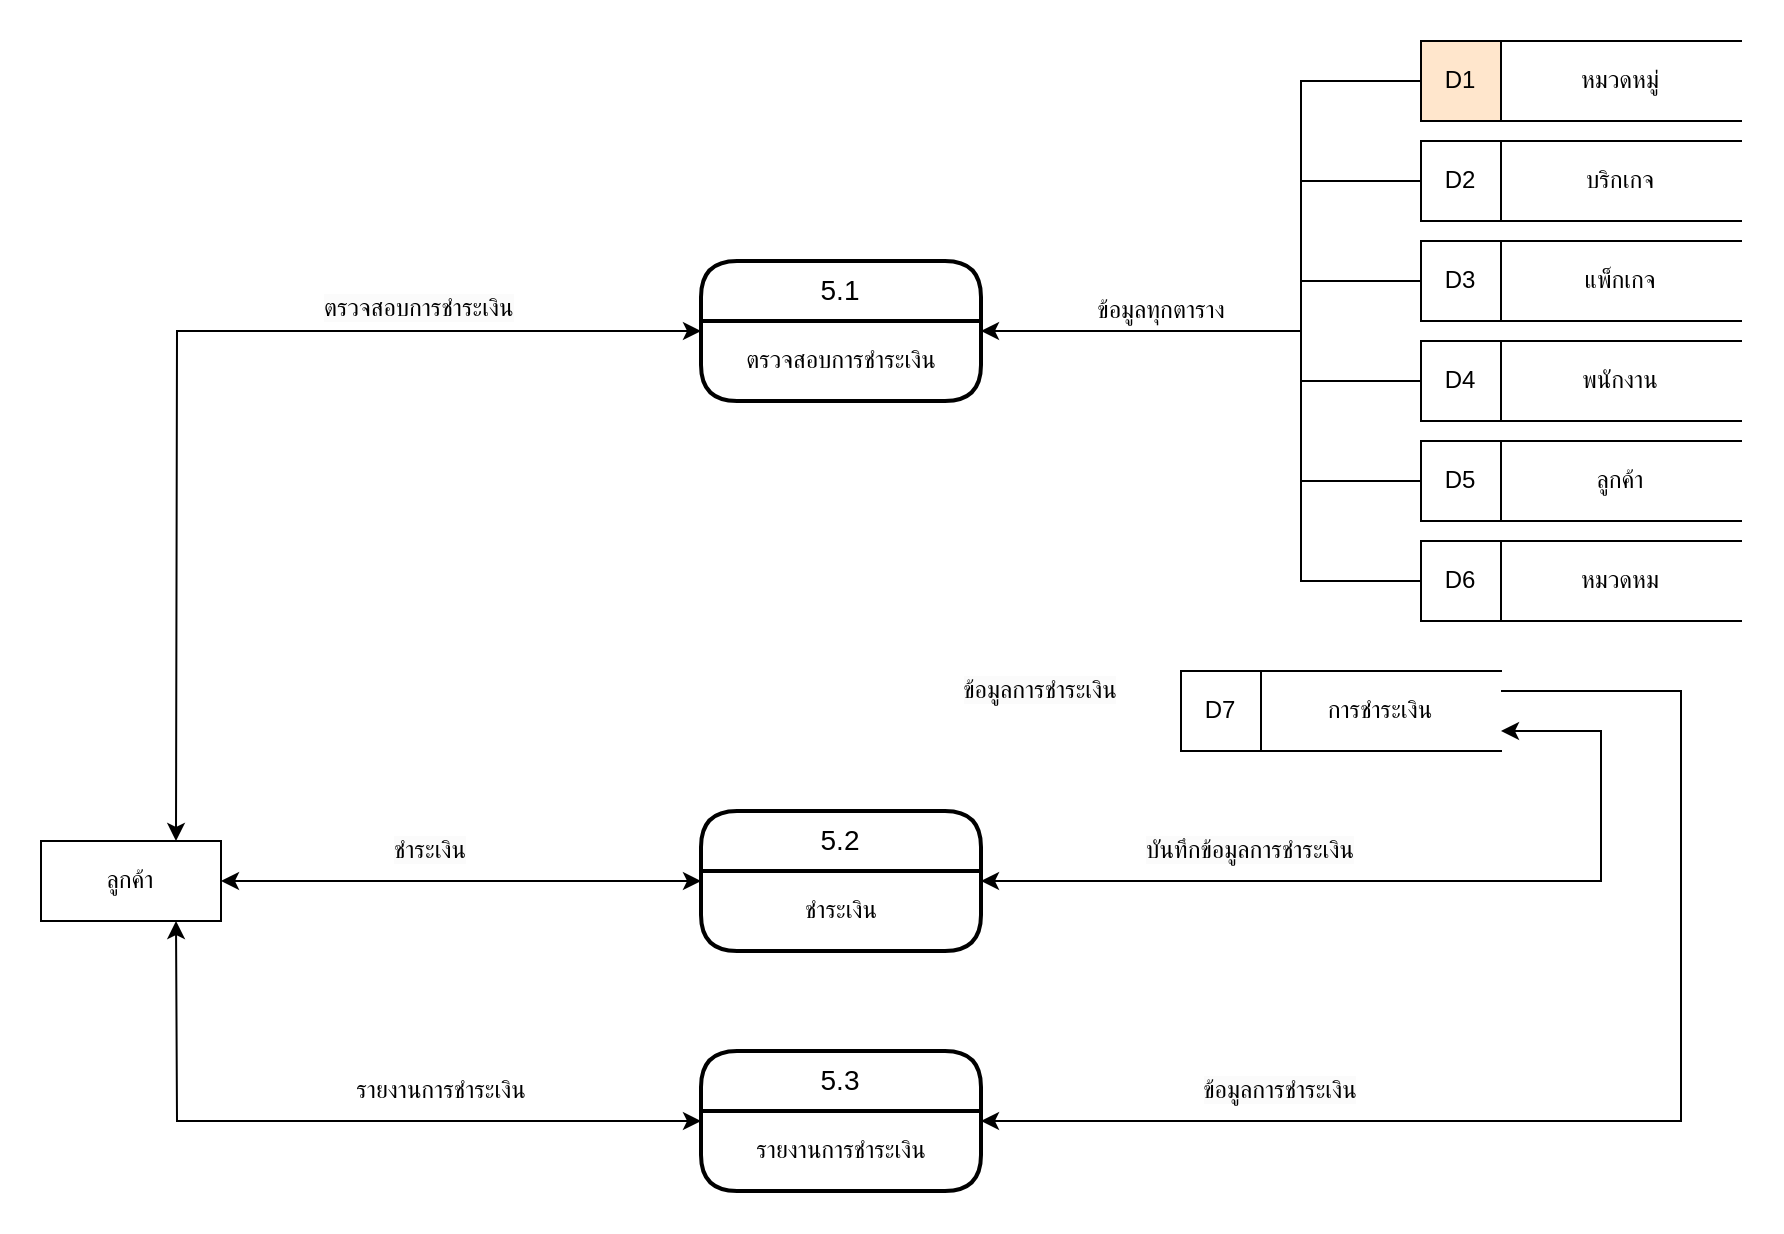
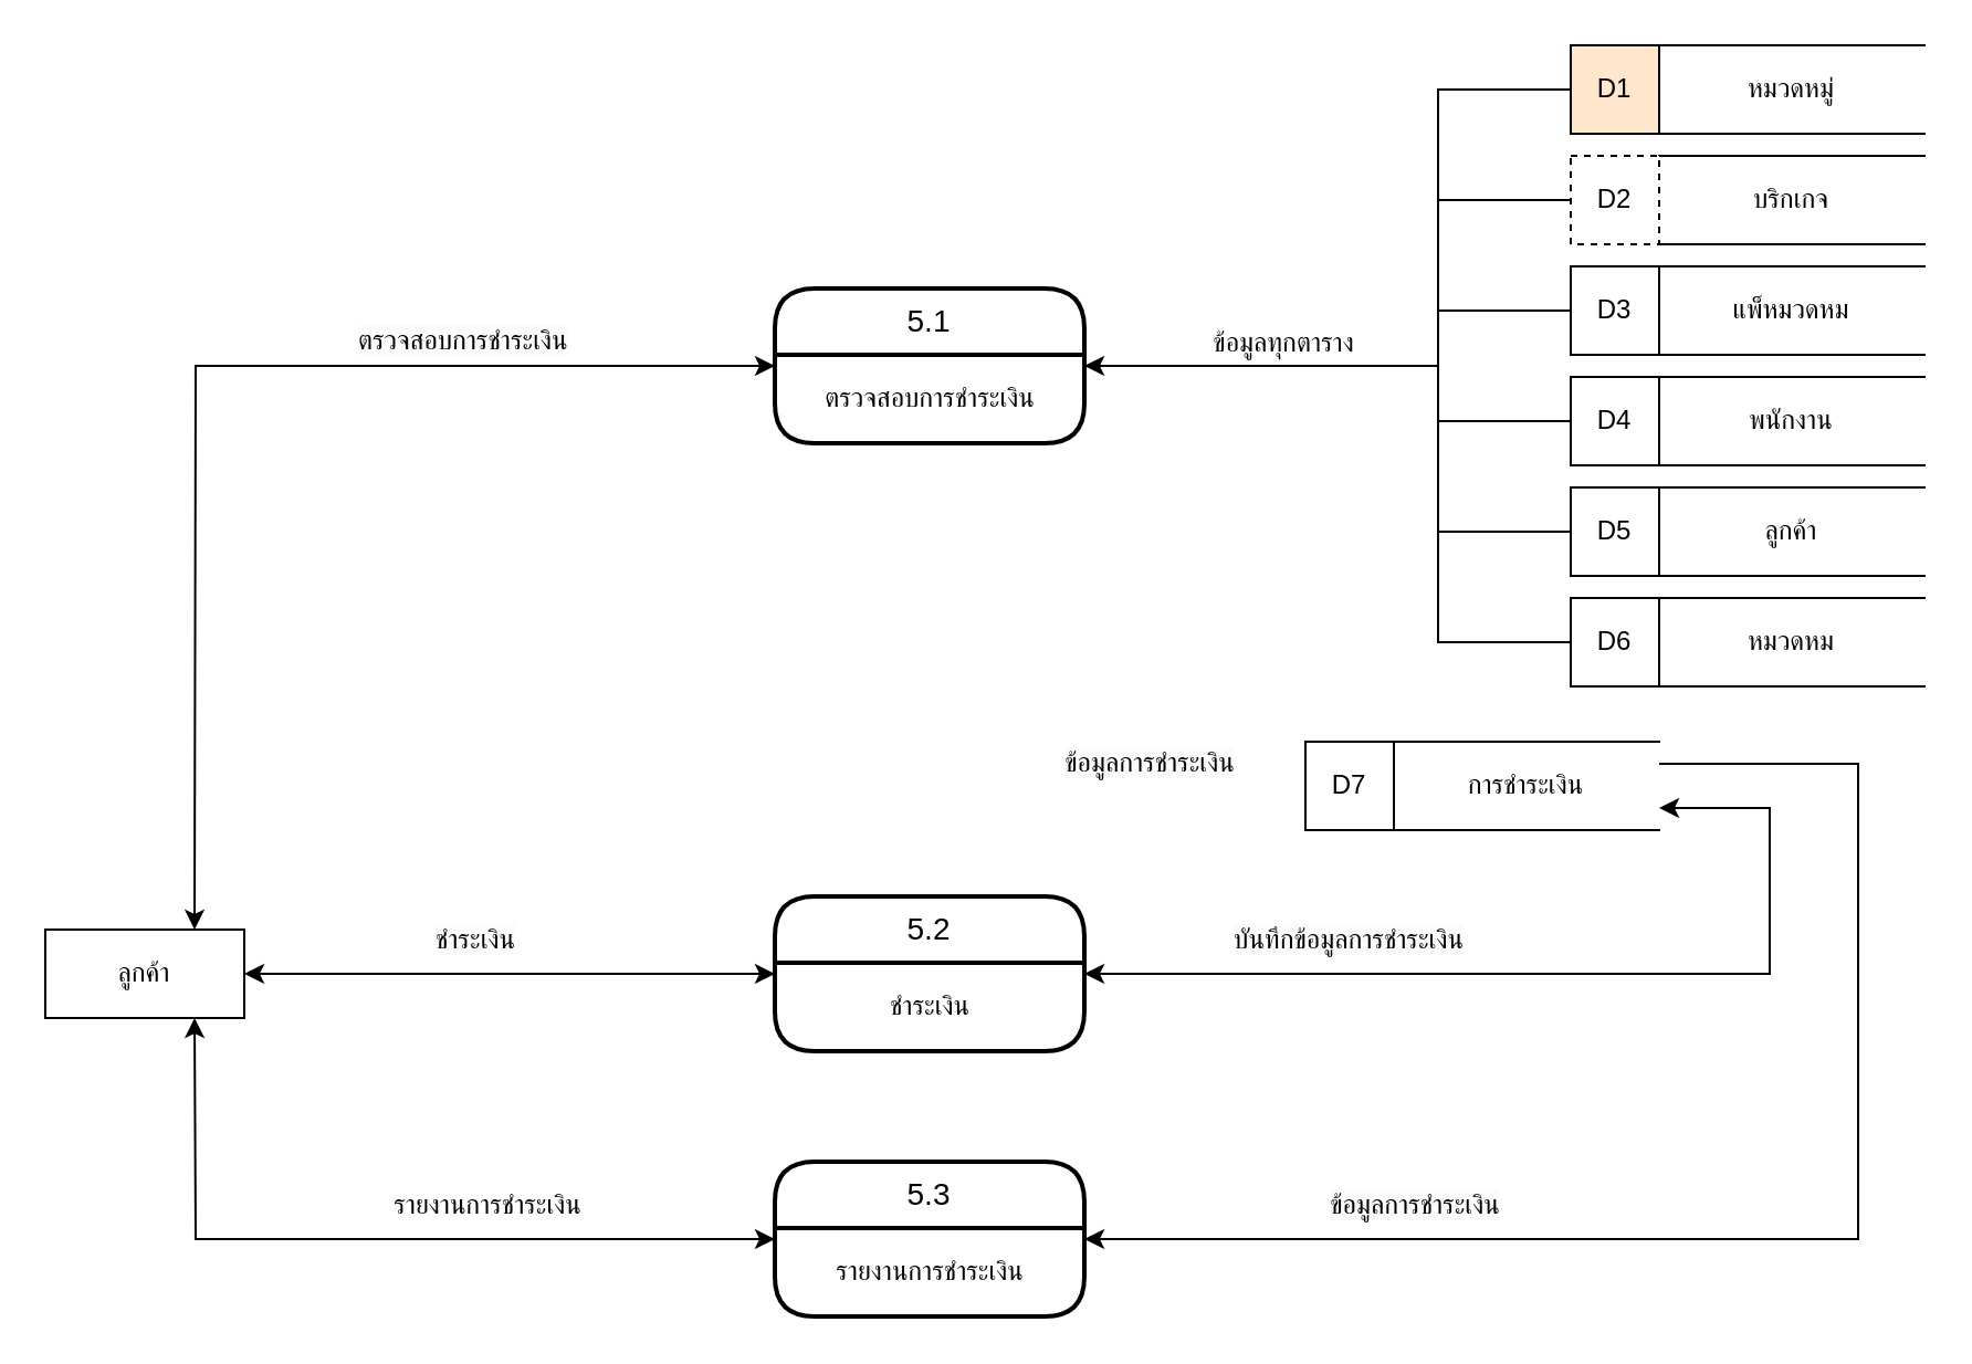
  <mxCell id="0" />
  <mxCell id="1" parent="0" />
  <mxCell id="2" value="ลูกค้า" style="rounded=0;whiteSpace=wrap;html=1;" vertex="1" parent="1"><mxGeometry x="20" y="420" width="90" height="40" as="geometry" /></mxCell>
  <mxCell id="3" value="5.1" style="swimlane;childLayout=stackLayout;horizontal=1;startSize=30;horizontalStack=0;rounded=1;fontSize=14;fontStyle=0;strokeWidth=2;resizeParent=0;resizeLast=1;shadow=0;dashed=0;align=center;arcSize=20;whiteSpace=wrap;html=1;swimlaneLine=1;glass=0;" vertex="1" parent="1"><mxGeometry x="350" y="130" width="140" height="70" as="geometry" /></mxCell>
  <mxCell id="4" value="ตรวจสอบการชำระเงิน" style="text;html=1;align=center;verticalAlign=middle;resizable=0;points=[];autosize=1;strokeColor=none;fillColor=none;" vertex="1" parent="3"><mxGeometry y="30" width="140" height="40" as="geometry" /></mxCell>
  <mxCell id="5" value="หมวดหมู่" style="shape=partialRectangle;whiteSpace=wrap;html=1;left=0;right=0;fillColor=none;" vertex="1" parent="1"><mxGeometry x="750" y="20" width="120" height="40" as="geometry" /></mxCell>
  <mxCell id="6" value="D1" style="rounded=0;whiteSpace=wrap;html=1;fillColor=#ffe6cc;" vertex="1" parent="1"><mxGeometry x="710" y="20" width="40" height="40" as="geometry" /></mxCell>
  <mxCell id="7" value="บริกเกจ" style="shape=partialRectangle;whiteSpace=wrap;html=1;left=0;right=0;fillColor=none;" vertex="1" parent="1"><mxGeometry x="750" y="70" width="120" height="40" as="geometry" /></mxCell>
- <mxCell id="8" value="D2" style="rounded=0;whiteSpace=wrap;html=1;" vertex="1" parent="1"><mxGeometry x="710" y="70" width="40" height="40" as="geometry" /></mxCell>
- <mxCell id="9" value="แพ็กเกจ" style="shape=partialRectangle;whiteSpace=wrap;html=1;left=0;right=0;fillColor=none;" vertex="1" parent="1"><mxGeometry x="750" y="120" width="120" height="40" as="geometry" /></mxCell>
+ <mxCell id="8" value="D2" style="rounded=0;whiteSpace=wrap;html=1;dashed=1;" vertex="1" parent="1"><mxGeometry x="710" y="70" width="40" height="40" as="geometry" /></mxCell>
+ <mxCell id="9" value="แพ็หมวดหม" style="shape=partialRectangle;whiteSpace=wrap;html=1;left=0;right=0;fillColor=none;" vertex="1" parent="1"><mxGeometry x="750" y="120" width="120" height="40" as="geometry" /></mxCell>
  <mxCell id="10" value="D3" style="rounded=0;whiteSpace=wrap;html=1;" vertex="1" parent="1"><mxGeometry x="710" y="120" width="40" height="40" as="geometry" /></mxCell>
  <mxCell id="11" value="พนักงาน" style="shape=partialRectangle;whiteSpace=wrap;html=1;left=0;right=0;fillColor=none;" vertex="1" parent="1"><mxGeometry x="750" y="170" width="120" height="40" as="geometry" /></mxCell>
  <mxCell id="12" value="D4" style="rounded=0;whiteSpace=wrap;html=1;" vertex="1" parent="1"><mxGeometry x="710" y="170" width="40" height="40" as="geometry" /></mxCell>
  <mxCell id="13" value="หมวดหม" style="shape=partialRectangle;whiteSpace=wrap;html=1;left=0;right=0;fillColor=none;" vertex="1" parent="1"><mxGeometry x="750" y="270" width="120" height="40" as="geometry" /></mxCell>
  <mxCell id="14" value="D6" style="rounded=0;whiteSpace=wrap;html=1;" vertex="1" parent="1"><mxGeometry x="710" y="270" width="40" height="40" as="geometry" /></mxCell>
  <mxCell id="15" value="ลูกค้า" style="shape=partialRectangle;whiteSpace=wrap;html=1;left=0;right=0;fillColor=none;" vertex="1" parent="1"><mxGeometry x="750" y="220" width="120" height="40" as="geometry" /></mxCell>
  <mxCell id="16" value="D5" style="rounded=0;whiteSpace=wrap;html=1;" vertex="1" parent="1"><mxGeometry x="710" y="220" width="40" height="40" as="geometry" /></mxCell>
  <mxCell id="17" value="" style="endArrow=classic;html=1;rounded=0;entryX=1;entryY=0.5;entryDx=0;entryDy=0;" edge="1" parent="1" target="3"><mxGeometry width="50" height="50" relative="1" as="geometry"><mxPoint x="650" y="165" as="sourcePoint" /><mxPoint x="500" y="175" as="targetPoint" /></mxGeometry></mxCell>
  <mxCell id="18" value="" style="endArrow=classic;startArrow=classic;html=1;rounded=0;exitX=0.75;exitY=0;exitDx=0;exitDy=0;entryX=0;entryY=0.5;entryDx=0;entryDy=0;" edge="1" parent="1" source="2" target="3"><mxGeometry width="50" height="50" relative="1" as="geometry"><mxPoint x="570" y="155" as="sourcePoint" /><mxPoint x="620" y="105" as="targetPoint" /><Array as="points"><mxPoint x="88" y="165" /></Array></mxGeometry></mxCell>
  <mxCell id="19" value="" style="endArrow=none;html=1;rounded=0;entryX=0;entryY=0.5;entryDx=0;entryDy=0;exitX=0;exitY=0.5;exitDx=0;exitDy=0;" edge="1" parent="1" source="14" target="6"><mxGeometry width="50" height="50" relative="1" as="geometry"><mxPoint x="640" y="295" as="sourcePoint" /><mxPoint x="560" y="105" as="targetPoint" /><Array as="points"><mxPoint x="650" y="290" /><mxPoint x="650" y="40" /></Array></mxGeometry></mxCell>
  <mxCell id="20" value="" style="endArrow=none;html=1;rounded=0;entryX=0;entryY=0.5;entryDx=0;entryDy=0;exitX=0;exitY=0.5;exitDx=0;exitDy=0;" edge="1" parent="1" source="16" target="8"><mxGeometry width="50" height="50" relative="1" as="geometry"><mxPoint x="660" y="225" as="sourcePoint" /><mxPoint x="660" y="115" as="targetPoint" /><Array as="points"><mxPoint x="650" y="240" /><mxPoint x="650" y="90" /></Array></mxGeometry></mxCell>
  <mxCell id="21" value="" style="endArrow=none;html=1;rounded=0;entryX=0;entryY=0.5;entryDx=0;entryDy=0;exitX=0;exitY=0.5;exitDx=0;exitDy=0;" edge="1" parent="1" source="12" target="10"><mxGeometry width="50" height="50" relative="1" as="geometry"><mxPoint x="610" y="165" as="sourcePoint" /><mxPoint x="660" y="115" as="targetPoint" /><Array as="points"><mxPoint x="650" y="190" /><mxPoint x="650" y="140" /></Array></mxGeometry></mxCell>
  <mxCell id="22" value="ข้อมูลทุกตาราง" style="text;html=1;align=center;verticalAlign=middle;resizable=0;points=[];autosize=1;strokeColor=none;fillColor=none;" vertex="1" parent="1"><mxGeometry x="530" y="140" width="100" height="30" as="geometry" /></mxCell>
  <mxCell id="23" value="&lt;span style=&quot;color: rgb(0, 0, 0); font-family: Helvetica; font-size: 12px; font-style: normal; font-variant-ligatures: normal; font-variant-caps: normal; font-weight: 400; letter-spacing: normal; orphans: 2; text-align: center; text-indent: 0px; text-transform: none; widows: 2; word-spacing: 0px; -webkit-text-stroke-width: 0px; white-space: nowrap; background-color: rgb(251, 251, 251); text-decoration-thickness: initial; text-decoration-style: initial; text-decoration-color: initial; display: inline !important; float: none;&quot;&gt;ตรวจสอบการชำระเงิน&lt;/span&gt;" style="text;whiteSpace=wrap;html=1;" vertex="1" parent="1"><mxGeometry x="160" y="140" width="140" height="40" as="geometry" /></mxCell>
  <mxCell id="24" value="การชำระเงิน" style="shape=partialRectangle;whiteSpace=wrap;html=1;left=0;right=0;fillColor=none;" vertex="1" parent="1"><mxGeometry x="630" y="335" width="120" height="40" as="geometry" /></mxCell>
  <mxCell id="25" value="D7" style="rounded=0;whiteSpace=wrap;html=1;" vertex="1" parent="1"><mxGeometry x="590" y="335" width="40" height="40" as="geometry" /></mxCell>
  <mxCell id="26" value="&lt;span style=&quot;color: rgb(0, 0, 0); font-family: Helvetica; font-size: 12px; font-style: normal; font-variant-ligatures: normal; font-variant-caps: normal; font-weight: 400; letter-spacing: normal; orphans: 2; text-indent: 0px; text-transform: none; widows: 2; word-spacing: 0px; -webkit-text-stroke-width: 0px; white-space: normal; background-color: rgb(251, 251, 251); text-decoration-thickness: initial; text-decoration-style: initial; text-decoration-color: initial; float: none; display: inline !important;&quot;&gt;ข้อมูลการชำระเงิน&lt;/span&gt;" style="text;whiteSpace=wrap;html=1;verticalAlign=middle;align=center;" vertex="1" parent="1"><mxGeometry x="460" y="325" width="120" height="40" as="geometry" /></mxCell>
  <mxCell id="27" value="5.2" style="swimlane;childLayout=stackLayout;horizontal=1;startSize=30;horizontalStack=0;rounded=1;fontSize=14;fontStyle=0;strokeWidth=2;resizeParent=0;resizeLast=1;shadow=0;dashed=0;align=center;arcSize=20;whiteSpace=wrap;html=1;swimlaneLine=1;glass=0;" vertex="1" parent="1"><mxGeometry x="350" y="405" width="140" height="70" as="geometry" /></mxCell>
  <mxCell id="28" value="ชำระเงิน" style="text;html=1;align=center;verticalAlign=middle;resizable=0;points=[];autosize=1;strokeColor=none;fillColor=none;" vertex="1" parent="27"><mxGeometry y="30" width="140" height="40" as="geometry" /></mxCell>
  <mxCell id="29" value="" style="endArrow=classic;startArrow=classic;html=1;rounded=0;exitX=1;exitY=0.5;exitDx=0;exitDy=0;entryX=0;entryY=0.5;entryDx=0;entryDy=0;" edge="1" parent="1" source="2" target="27"><mxGeometry width="50" height="50" relative="1" as="geometry"><mxPoint x="340" y="425" as="sourcePoint" /><mxPoint x="390" y="375" as="targetPoint" /></mxGeometry></mxCell>
  <mxCell id="30" value="&lt;span style=&quot;color: rgb(0, 0, 0); font-family: Helvetica; font-size: 12px; font-style: normal; font-variant-ligatures: normal; font-variant-caps: normal; font-weight: 400; letter-spacing: normal; orphans: 2; text-indent: 0px; text-transform: none; widows: 2; word-spacing: 0px; -webkit-text-stroke-width: 0px; white-space: nowrap; background-color: rgb(251, 251, 251); text-decoration-thickness: initial; text-decoration-style: initial; text-decoration-color: initial; float: none; display: inline !important;&quot;&gt;ชำระเงิน&lt;/span&gt;" style="text;whiteSpace=wrap;html=1;verticalAlign=middle;align=center;" vertex="1" parent="1"><mxGeometry x="180" y="405" width="70" height="40" as="geometry" /></mxCell>
  <mxCell id="31" value="" style="endArrow=classic;startArrow=classic;html=1;rounded=0;exitX=1;exitY=0.5;exitDx=0;exitDy=0;entryX=1;entryY=0.75;entryDx=0;entryDy=0;" edge="1" parent="1" source="27" target="24"><mxGeometry width="50" height="50" relative="1" as="geometry"><mxPoint x="530" y="445" as="sourcePoint" /><mxPoint x="620" y="355" as="targetPoint" /><Array as="points"><mxPoint x="800" y="440" /><mxPoint x="800" y="365" /></Array></mxGeometry></mxCell>
- <mxCell id="32" value="&lt;span style=&quot;color: rgb(0, 0, 0); font-family: Helvetica; font-size: 12px; font-style: normal; font-variant-ligatures: normal; font-variant-caps: normal; font-weight: 400; letter-spacing: normal; orphans: 2; text-indent: 0px; text-transform: none; widows: 2; word-spacing: 0px; -webkit-text-stroke-width: 0px; white-space: normal; background-color: rgb(251, 251, 251); text-decoration-thickness: initial; text-decoration-style: initial; text-decoration-color: initial; float: none; display: inline !important;&quot;&gt;บันทึกข้อมูลการชำระเงิน&lt;/span&gt;" style="text;whiteSpace=wrap;html=1;verticalAlign=middle;align=center;" vertex="1" parent="1"><mxGeometry x="560" y="405" width="130" height="40" as="geometry" /></mxCell>
+ <mxCell id="32" value="&lt;span style=&quot;color: rgb(0, 0, 0); font-family: Helvetica; font-size: 12px; font-style: normal; font-variant-ligatures: normal; font-variant-caps: normal; font-weight: 400; letter-spacing: normal; orphans: 2; text-indent: 0px; text-transform: none; widows: 2; word-spacing: 0px; -webkit-text-stroke-width: 0px; white-space: normal; background-color: rgb(251, 251, 251); text-decoration-thickness: initial; text-decoration-style: initial; text-decoration-color: initial; float: none; display: inline !important;&quot;&gt;บันทึกข้อมูลการชำระเงิน&lt;/span&gt;" style="text;whiteSpace=wrap;html=1;verticalAlign=middle;align=center;" vertex="1" parent="1"><mxGeometry x="545" y="405" width="130" height="40" as="geometry" /></mxCell>
  <mxCell id="33" value="5.3" style="swimlane;childLayout=stackLayout;horizontal=1;startSize=30;horizontalStack=0;rounded=1;fontSize=14;fontStyle=0;strokeWidth=2;resizeParent=0;resizeLast=1;shadow=0;dashed=0;align=center;arcSize=20;whiteSpace=wrap;html=1;swimlaneLine=1;glass=0;" vertex="1" parent="1"><mxGeometry x="350" y="525" width="140" height="70" as="geometry" /></mxCell>
  <mxCell id="34" value="รายงานการชำระเงิน" style="text;html=1;align=center;verticalAlign=middle;resizable=0;points=[];autosize=1;strokeColor=none;fillColor=none;" vertex="1" parent="33"><mxGeometry y="30" width="140" height="40" as="geometry" /></mxCell>
  <mxCell id="35" value="" style="endArrow=classic;startArrow=classic;html=1;rounded=0;exitX=0.75;exitY=1;exitDx=0;exitDy=0;entryX=0;entryY=0.5;entryDx=0;entryDy=0;" edge="1" parent="1" source="2" target="33"><mxGeometry width="50" height="50" relative="1" as="geometry"><mxPoint x="470" y="485" as="sourcePoint" /><mxPoint x="340" y="565" as="targetPoint" /><Array as="points"><mxPoint x="88" y="560" /></Array></mxGeometry></mxCell>
  <mxCell id="36" value="รายงานการชำระเงิน" style="text;html=1;align=center;verticalAlign=middle;resizable=0;points=[];autosize=1;strokeColor=none;fillColor=none;" vertex="1" parent="1"><mxGeometry x="150" y="525" width="140" height="40" as="geometry" /></mxCell>
  <mxCell id="37" value="" style="endArrow=classic;html=1;rounded=0;exitX=1;exitY=0.25;exitDx=0;exitDy=0;entryX=1;entryY=0.5;entryDx=0;entryDy=0;" edge="1" parent="1" source="24" target="33"><mxGeometry width="50" height="50" relative="1" as="geometry"><mxPoint x="720" y="405" as="sourcePoint" /><mxPoint x="520" y="545" as="targetPoint" /><Array as="points"><mxPoint x="840" y="345" /><mxPoint x="840" y="560" /></Array></mxGeometry></mxCell>
  <mxCell id="38" value="&lt;span style=&quot;color: rgb(0, 0, 0); font-family: Helvetica; font-size: 12px; font-style: normal; font-variant-ligatures: normal; font-variant-caps: normal; font-weight: 400; letter-spacing: normal; orphans: 2; text-indent: 0px; text-transform: none; widows: 2; word-spacing: 0px; -webkit-text-stroke-width: 0px; white-space: normal; background-color: rgb(251, 251, 251); text-decoration-thickness: initial; text-decoration-style: initial; text-decoration-color: initial; float: none; display: inline !important;&quot;&gt;ข้อมูลการชำระเงิน&lt;/span&gt;" style="text;whiteSpace=wrap;html=1;verticalAlign=middle;align=center;" vertex="1" parent="1"><mxGeometry x="580" y="525" width="120" height="40" as="geometry" /></mxCell>
